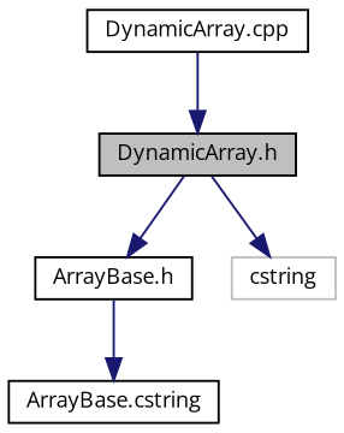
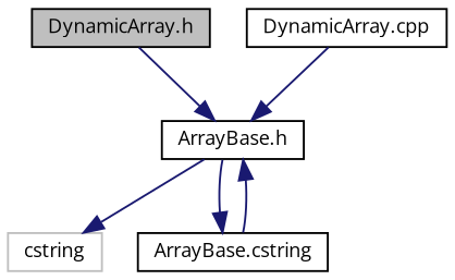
  digraph {
    fontname="Open Sans"
    node [color=black fillcolor=white fontname="Open Sans" fontsize=10 shape=record style=filled]
    edge [color=midnightblue fontname="Open Sans" fontsize=10 labelfontname=Helvetica labelfontsize=10 style=solid]
    n1 [fillcolor=grey75 fontcolor=black height=0.2 label="DynamicArray.h" width=0.4]
    n2 [height=0.2 label="ArrayBase.h" width=0.4]
    n3 [color=grey75 height=0.2 label=cstring width=0.4]
    n4 [height=0.2 label="ArrayBase.cstring" width=0.4]
    n5 [height=0.2 label="DynamicArray.cpp" width=0.4]
    n1 -> n2
-   n1 -> n3
+   n2 -> n3
    n2 -> n4
-   n5 -> n1
+   n4 -> n2
+   n5 -> n2
  }
